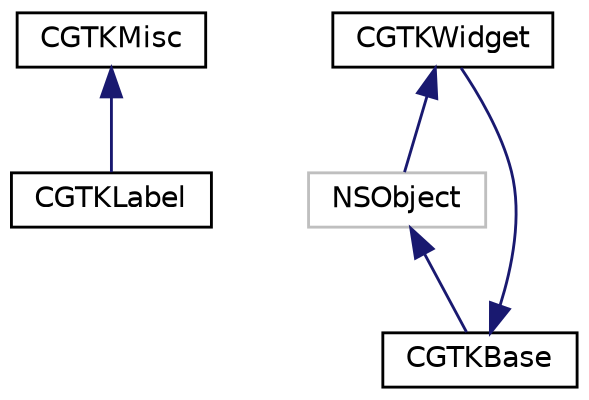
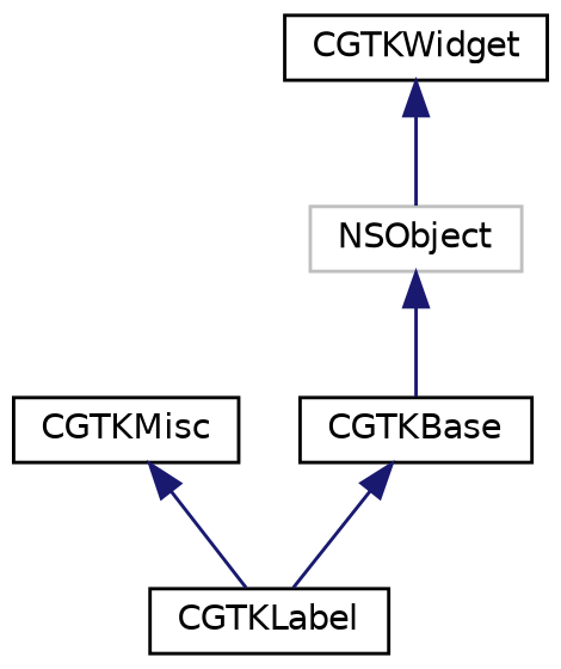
  digraph {
    node [color=black fillcolor=white fontname=Helvetica fontsize=10 shape=record style=filled]
    edge [color=midnightblue dir=back fontname=Helvetica fontsize=10 labelfontname=Helvetica labelfontsize=10 style=solid]
    n1 [height=0.2 label=CGTKLabel width=0.4]
    n2 [height=0.2 label=CGTKMisc width=0.4]
    n3 [height=0.2 label=CGTKWidget width=0.4]
    n4 [color=grey75 height=0.2 label=NSObject width=0.4]
    n5 [height=0.2 label=CGTKBase width=0.4]
    n2 -> n1
    n3 -> n4
    n4 -> n5
-   n5 -> n3
+   n5 -> n1
  }
